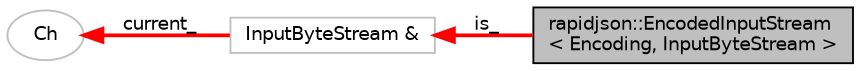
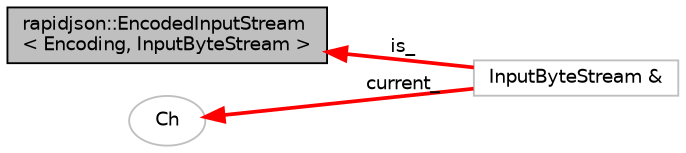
  digraph {
    rankdir=LR
    node [color=grey75 fillcolor=white fontname=Helvetica fontsize=10 shape=box style=filled]
    edge [color=red dir=back fontname=Helvetica fontsize=10 labelfontname=Helvetica labelfontsize=10 style=bold]
    n1 [color=black fillcolor=grey75 fontcolor=black height=0.2 label="rapidjson::EncodedInputStream\l\< Encoding, InputByteStream \>" width=0.4]
    n2 [height=0.2 label="InputByteStream &" width=0.4]
    n3 [height=0.2 label=Ch shape=ellipse width=0.4]
-   n2 -> n1 [label=" is_"]
+   n1 -> n2 [label=" is_"]
    n3 -> n2 [label=" current_"]
  }
